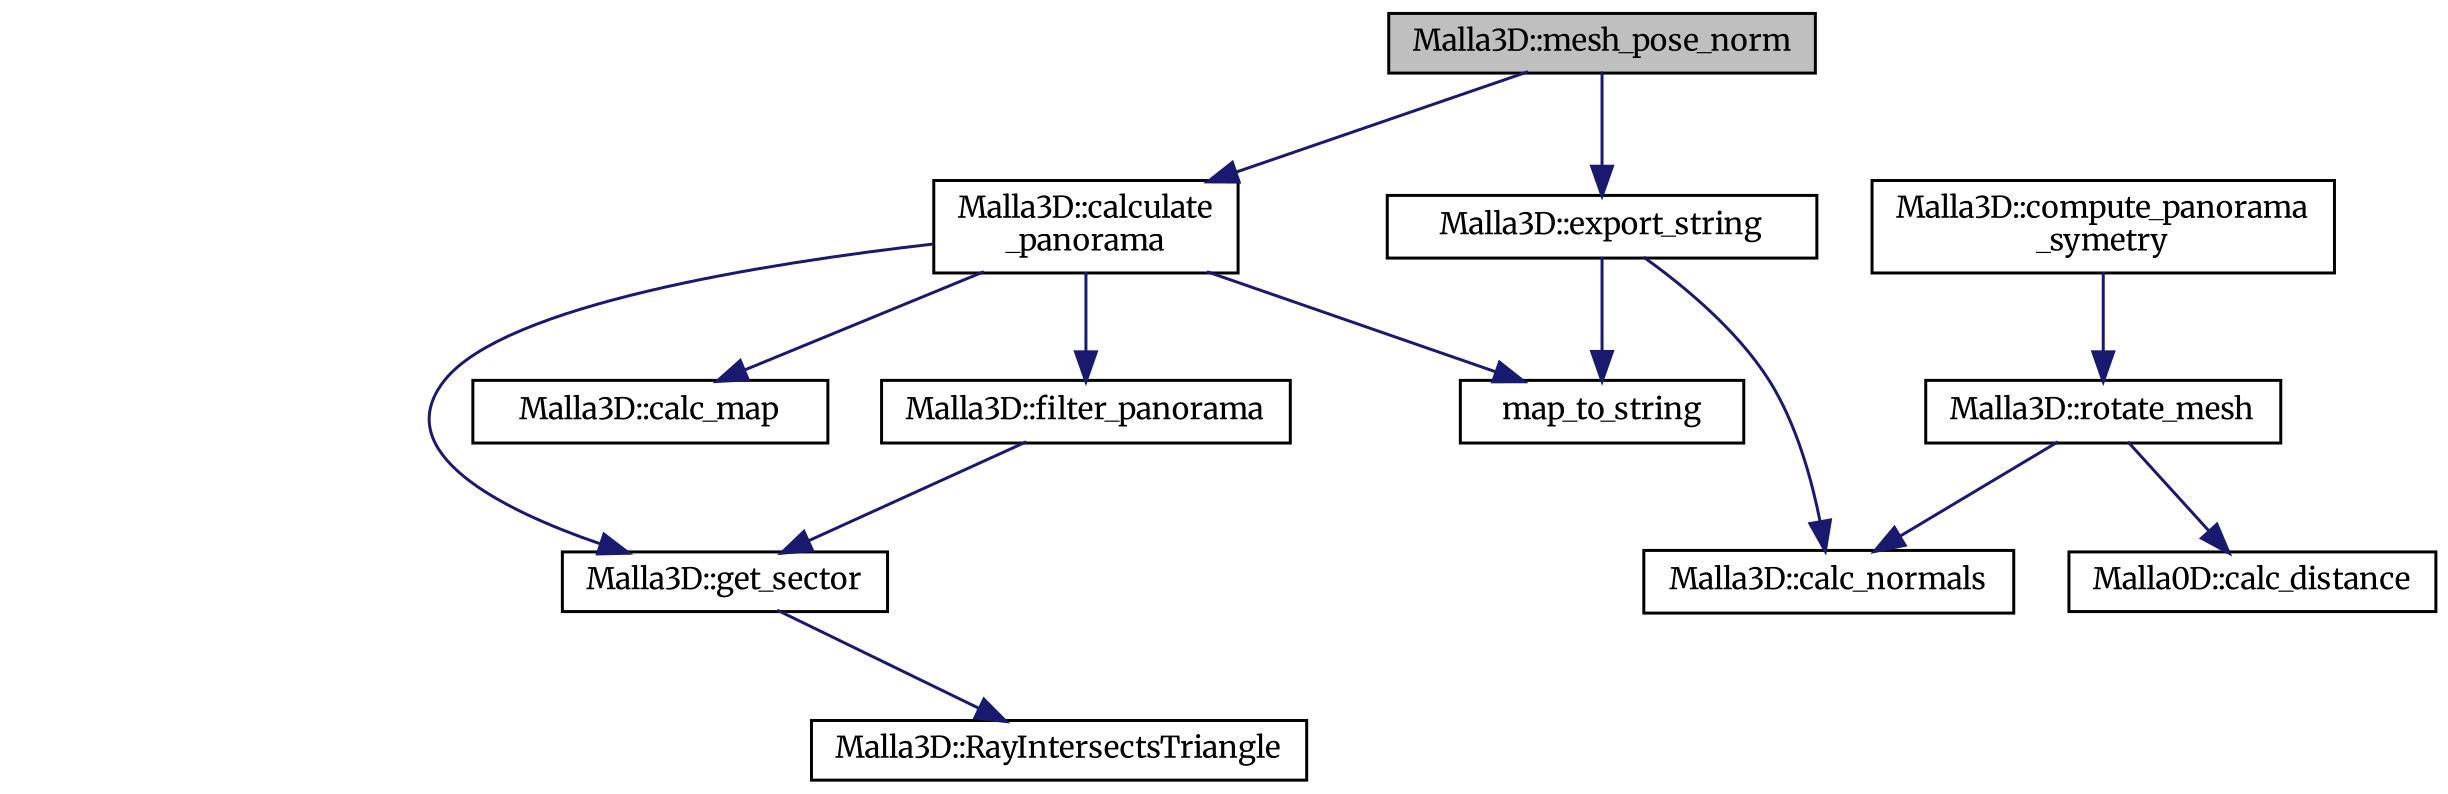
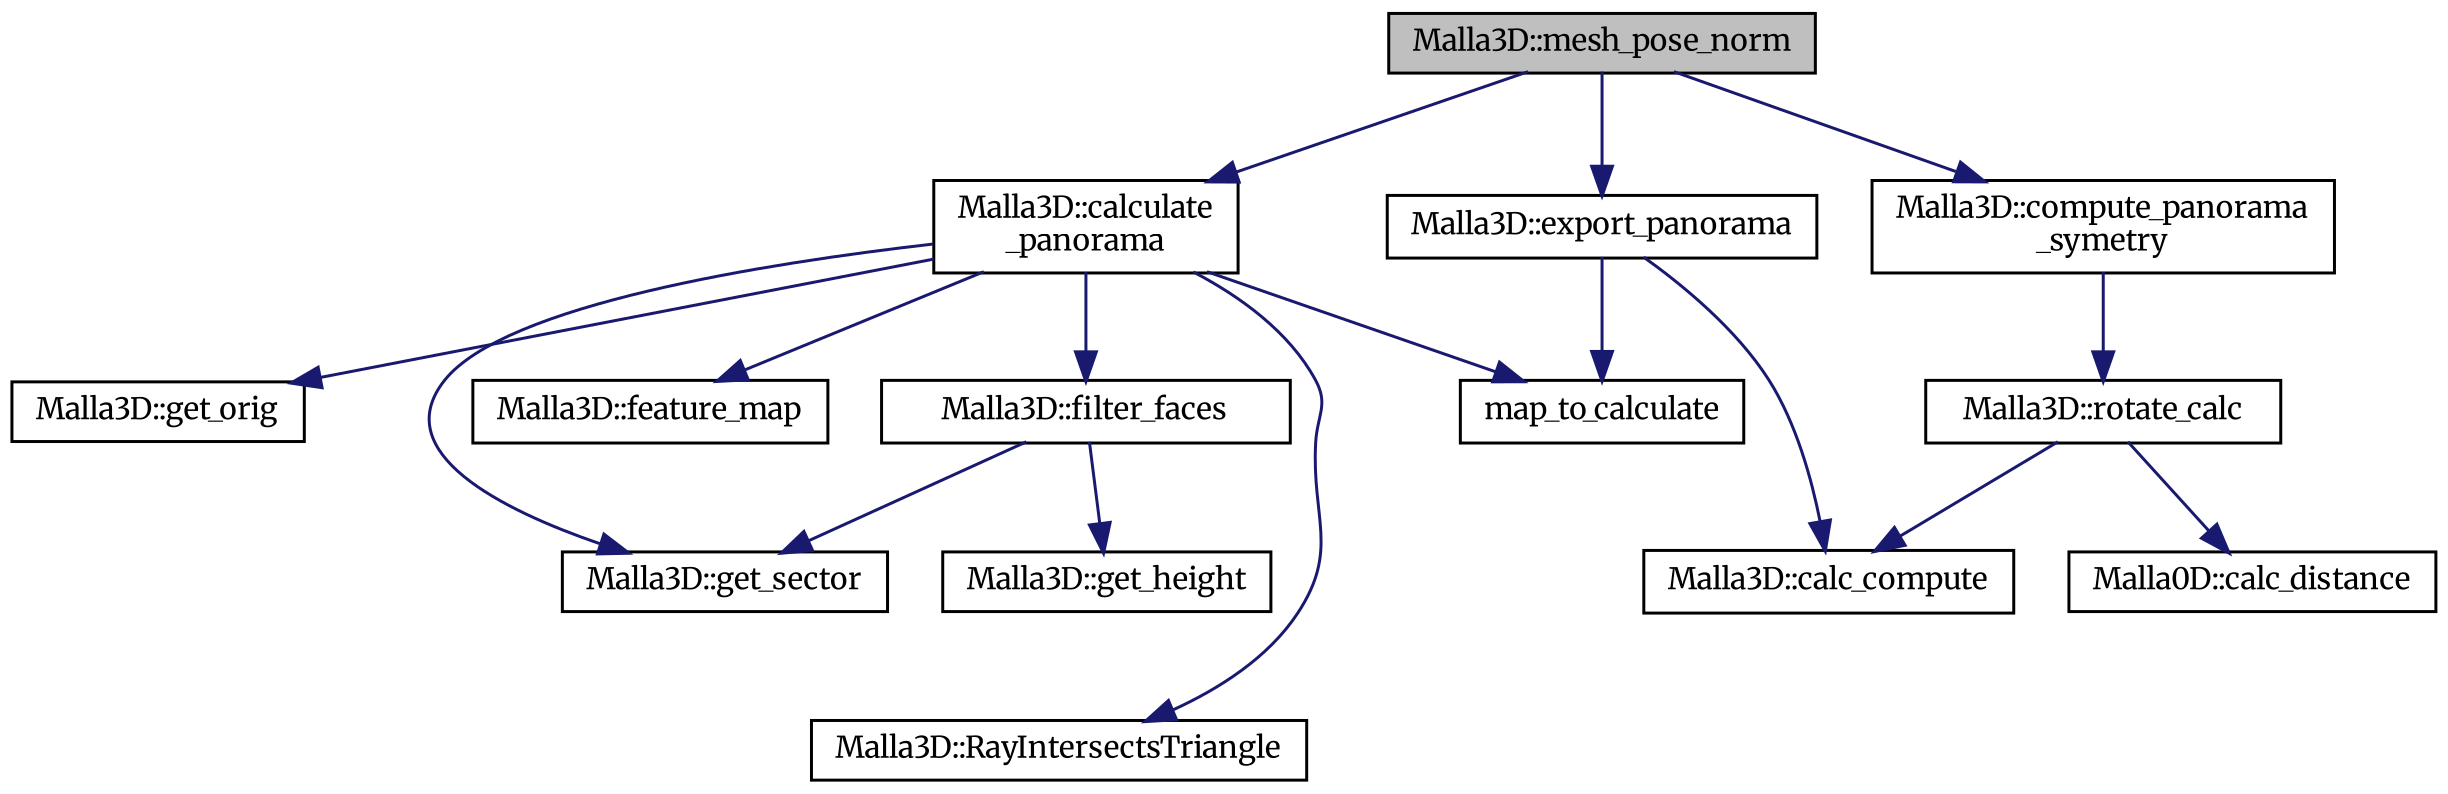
  digraph {
    fontname=Merriweather
    rankdir=TB
    node [color=black fillcolor=white fontname=Merriweather fontsize=10 shape=record style=filled]
    edge [color=midnightblue fontname=Merriweather fontsize=10 labelfontname=Helvetica labelfontsize=10 style=solid]
    n1 [fillcolor=grey75 fontcolor=black height=0.2 label="Malla3D::mesh_pose_norm" width=0.4]
    n2 [height=0.2 label="Malla3D::calculate\l_panorama" width=0.4]
    n3 [height=0.2 label="Malla3D::compute_panorama\l_symetry" width=0.4]
-   n4 [height=0.2 label="Malla3D::export_string" width=0.4]
-   n5 [height=0.2 label="Malla3D::calc_normals" width=0.4]
-   n6 [height=0.2 label="Malla3D::calc_map" width=0.4]
-   n7 [height=0.2 label="Malla3D::filter_panorama" width=0.4]
+   n4 [height=0.2 label="Malla3D::export_panorama" width=0.4]
+   n5 [height=0.2 label="Malla3D::calc_compute" width=0.4]
+   n6 [height=0.2 label="Malla3D::feature_map" width=0.4]
+   n7 [height=0.2 label="Malla3D::filter_faces" width=0.4]
    n8 [height=0.2 label="Malla3D::get_sector" width=0.4]
-   n10 [height=0.2 label=map_to_string width=0.4]
+   n9 [height=0.2 label="Malla3D::get_orig" width=0.4]
+   n10 [height=0.2 label=map_to_calculate width=0.4]
    n11 [height=0.2 label="Malla3D::RayIntersectsTriangle" width=0.4]
-   n12 [height=0.2 label="Malla3D::rotate_mesh" width=0.4]
+   n12 [height=0.2 label="Malla3D::rotate_calc" width=0.4]
    n13 [height=0.2 label="Malla0D::calc_distance" width=0.4]
+   n14 [height=0.2 label="Malla3D::get_height" width=0.4]
    n1 -> n2
+   n1 -> n3
    n1 -> n4
    n2 -> n6
    n2 -> n7
    n2 -> n8
+   n2 -> n9
    n2 -> n10
-   n8 -> n11
+   n2 -> n11
    n3 -> n12
    n4 -> n5
    n4 -> n10
    n7 -> n8
+   n7 -> n14
    n12 -> n5
    n12 -> n13
  }
